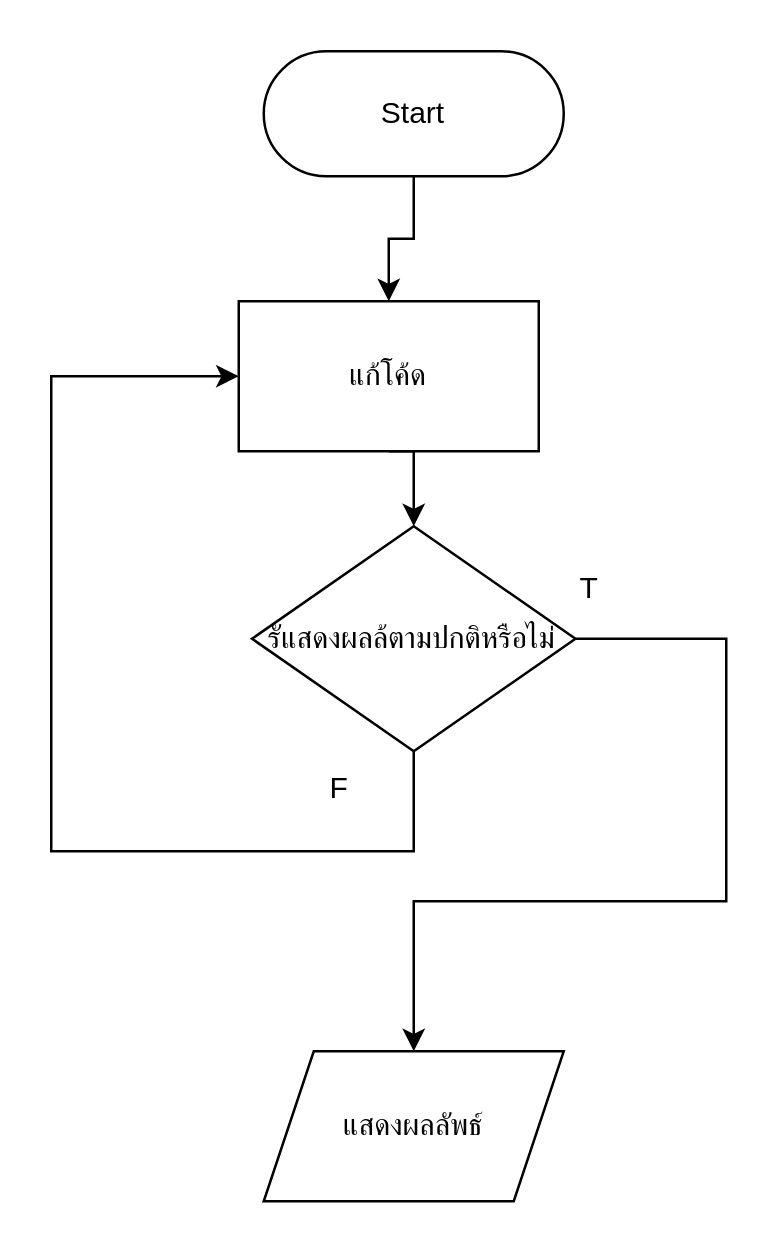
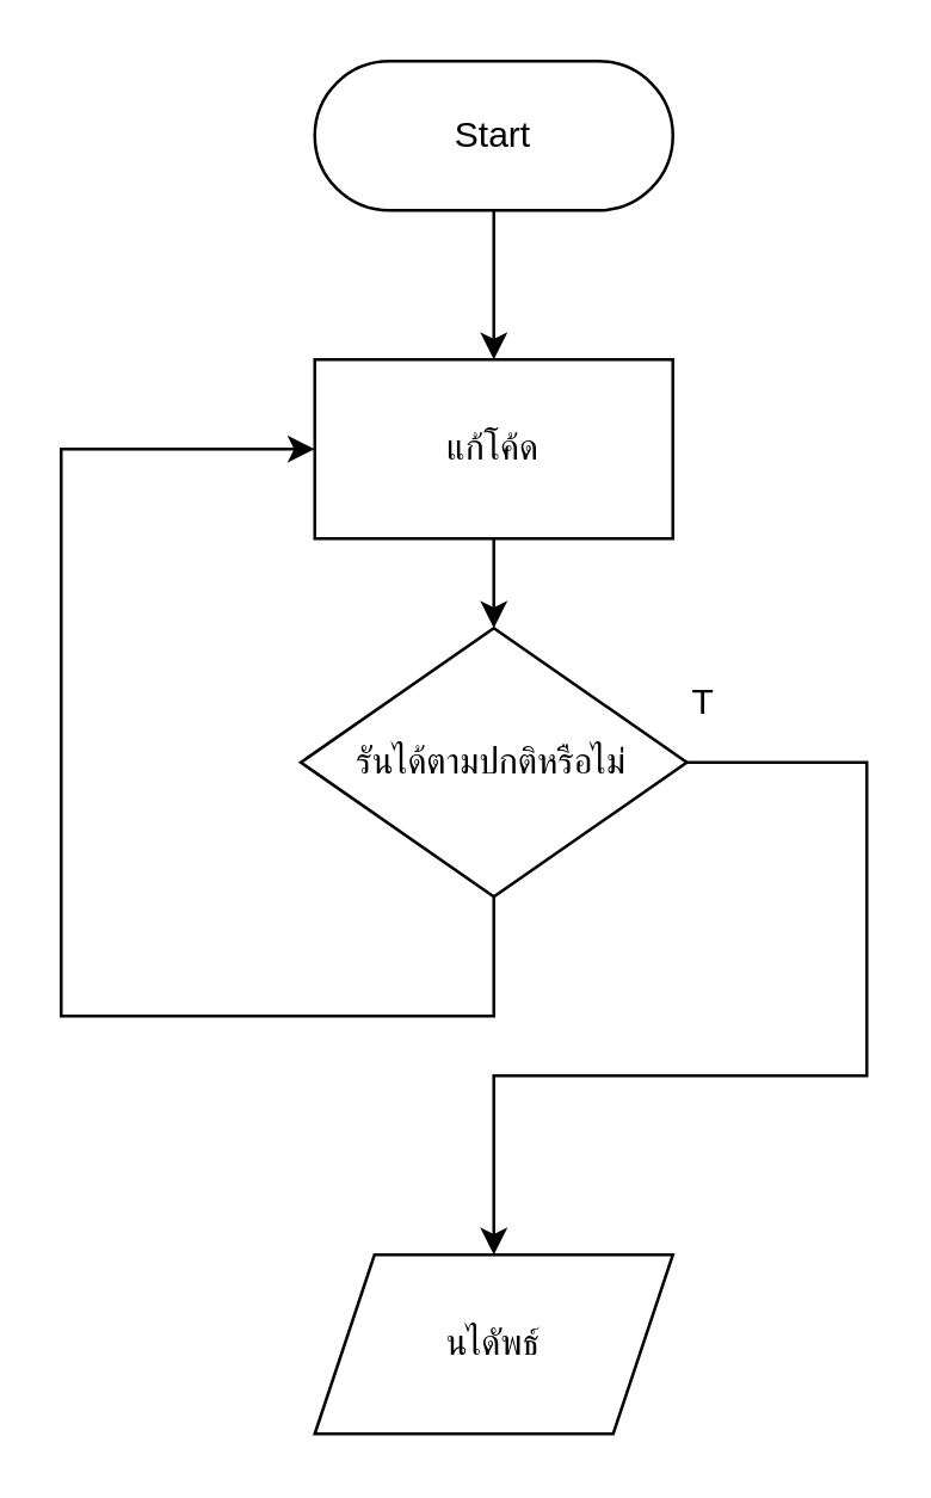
  <mxCell id="0" />
  <mxCell id="1" parent="0" />
  <mxCell id="2" value="" style="edgeStyle=orthogonalEdgeStyle;rounded=0;orthogonalLoop=1;jettySize=auto;html=1;" edge="1" parent="1" source="3" target="8"><mxGeometry relative="1" as="geometry" /></mxCell>
  <mxCell id="3" value="Start" style="rounded=1;whiteSpace=wrap;html=1;arcSize=50;" vertex="1" parent="1"><mxGeometry x="105" y="20" width="120" height="50" as="geometry" /></mxCell>
  <mxCell id="4" style="edgeStyle=orthogonalEdgeStyle;rounded=0;orthogonalLoop=1;jettySize=auto;html=1;exitX=0.5;exitY=1;exitDx=0;exitDy=0;entryX=0;entryY=0.5;entryDx=0;entryDy=0;" edge="1" parent="1" source="6" target="8"><mxGeometry relative="1" as="geometry"><Array as="points"><mxPoint x="165" y="340" /><mxPoint x="20" y="340" /><mxPoint x="20" y="150" /></Array></mxGeometry></mxCell>
  <mxCell id="5" style="edgeStyle=orthogonalEdgeStyle;rounded=0;orthogonalLoop=1;jettySize=auto;html=1;exitX=1;exitY=0.5;exitDx=0;exitDy=0;entryX=0.5;entryY=0;entryDx=0;entryDy=0;" edge="1" parent="1" source="6" target="9"><mxGeometry relative="1" as="geometry"><Array as="points"><mxPoint x="290" y="255" /><mxPoint x="290" y="360" /><mxPoint x="165" y="360" /></Array></mxGeometry></mxCell>
- <mxCell id="6" value="รัแสดงผลล้ตามปกติหรือไม่" style="rhombus;whiteSpace=wrap;html=1;" vertex="1" parent="1"><mxGeometry x="100.31" y="210" width="129.38" height="90" as="geometry" /></mxCell>
+ <mxCell id="6" value="รันได้ตามปกติหรือไม่" style="rhombus;whiteSpace=wrap;html=1;" vertex="1" parent="1"><mxGeometry x="100.31" y="210" width="129.38" height="90" as="geometry" /></mxCell>
  <mxCell id="7" style="edgeStyle=orthogonalEdgeStyle;rounded=0;orthogonalLoop=1;jettySize=auto;html=1;exitX=0.5;exitY=1;exitDx=0;exitDy=0;entryX=0.5;entryY=0;entryDx=0;entryDy=0;" edge="1" parent="1" source="8" target="6"><mxGeometry relative="1" as="geometry" /></mxCell>
- <mxCell id="8" value="แก้โค้ด" style="rounded=0;whiteSpace=wrap;html=1;" vertex="1" parent="1"><mxGeometry x="95" y="120" width="120" height="60" as="geometry" /></mxCell>
- <mxCell id="9" value="แสดงผลลัพธ์" style="shape=parallelogram;perimeter=parallelogramPerimeter;whiteSpace=wrap;html=1;fixedSize=1;" vertex="1" parent="1"><mxGeometry x="105" y="420" width="120" height="60" as="geometry" /></mxCell>
- <mxCell id="10" value="F" style="text;html=1;align=center;verticalAlign=middle;resizable=0;points=[];autosize=1;strokeColor=none;fillColor=none;" vertex="1" parent="1"><mxGeometry x="120" y="300" width="30" height="30" as="geometry" /></mxCell>
+ <mxCell id="8" value="แก้โค้ด" style="rounded=0;whiteSpace=wrap;html=1;" vertex="1" parent="1"><mxGeometry x="105" y="120" width="120" height="60" as="geometry" /></mxCell>
+ <mxCell id="9" value="นไดัพธ์" style="shape=parallelogram;perimeter=parallelogramPerimeter;whiteSpace=wrap;html=1;fixedSize=1;" vertex="1" parent="1"><mxGeometry x="105" y="420" width="120" height="60" as="geometry" /></mxCell>
  <mxCell id="11" value="T" style="text;html=1;align=center;verticalAlign=middle;resizable=0;points=[];autosize=1;strokeColor=none;fillColor=none;" vertex="1" parent="1"><mxGeometry x="220" y="220" width="30" height="30" as="geometry" /></mxCell>
